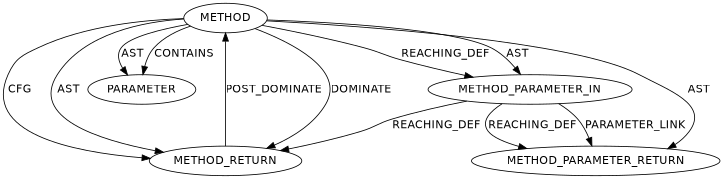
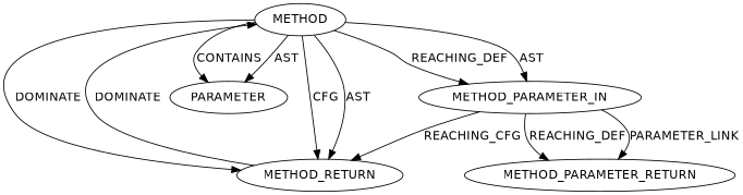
  digraph {
    fontname="DejaVu Sans"
    node [CODE="<empty>" ORDER=1 TYPE_FULL_NAME=ANY fontname="DejaVu Sans" EVALUATION_STRATEGY=BY_VALUE]
    edge [fontname="DejaVu Sans"]
    n1 [ARGUMENT_INDEX=1 label=PARAMETER EVALUATION_STRATEGY=""]
    n2 [CODE=p1 INDEX=1 IS_VARIADIC=false NAME=p1 label=METHOD_PARAMETER_RETURN]
    n3 [CODE=RET ORDER=2 label=METHOD_RETURN]
    n4 [AST_PARENT_FULL_NAME="<global>" AST_PARENT_TYPE=NAMESPACE_BLOCK FILENAME="<empty>" FULL_NAME=skb_shinfo IS_EXTERNAL=true NAME=skb_shinfo ORDER=0 label=METHOD TYPE_FULL_NAME="" EVALUATION_STRATEGY=""]
    n5 [CODE=p1 INDEX=1 IS_VARIADIC=false NAME=p1 label=METHOD_PARAMETER_IN]
-   n3 -> n4 [label=POST_DOMINATE]
+   n3 -> n4 [label=DOMINATE]
    n4 -> n1 [label=CONTAINS]
    n4 -> n1 [label=AST]
-   n4 -> n2 [label=AST]
    n4 -> n3 [label=CFG]
    n4 -> n3 [label=AST]
    n4 -> n3 [label=DOMINATE]
    n4 -> n5 [label=REACHING_DEF]
    n4 -> n5 [label=AST]
    n5 -> n2 [VARIABLE=p1 label=REACHING_DEF]
    n5 -> n2 [label=PARAMETER_LINK]
-   n5 -> n3 [VARIABLE=p1 label=REACHING_DEF]
+   n5 -> n3 [VARIABLE=p1 label=REACHING_CFG]
  }
